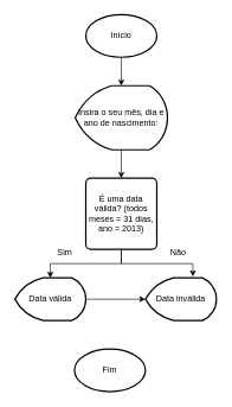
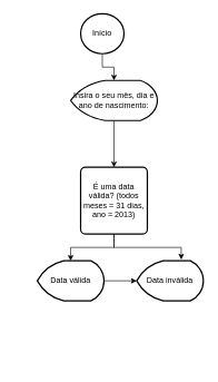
  <mxCell id="0" />
  <mxCell id="1" parent="0" />
  <mxCell id="2" value="" style="edgeStyle=orthogonalEdgeStyle;rounded=0;orthogonalLoop=1;jettySize=auto;html=1;" edge="1" parent="1" source="3" target="9"><mxGeometry relative="1" as="geometry" /></mxCell>
- <mxCell id="3" value="Insira o seu mês, dia e ano de nascimento:" style="strokeWidth=2;html=1;shape=mxgraph.flowchart.display;whiteSpace=wrap;" vertex="1" parent="1"><mxGeometry x="105" y="120" width="130" height="90" as="geometry" /></mxCell>
+ <mxCell id="3" value="Insira o seu mês, dia e ano de nascimento:" style="strokeWidth=2;html=1;shape=mxgraph.flowchart.display;whiteSpace=wrap;" vertex="1" parent="1"><mxGeometry x="105" y="120" width="130" height="60" as="geometry" /></mxCell>
  <mxCell id="4" value="" style="edgeStyle=orthogonalEdgeStyle;rounded=0;orthogonalLoop=1;jettySize=auto;html=1;" edge="1" parent="1" source="5" target="3"><mxGeometry relative="1" as="geometry" /></mxCell>
- <mxCell id="5" value="Início" style="strokeWidth=2;html=1;shape=mxgraph.flowchart.start_1;whiteSpace=wrap;" vertex="1" parent="1"><mxGeometry x="120" y="20" width="100" height="60" as="geometry" /></mxCell>
- <mxCell id="6" value="Fim" style="strokeWidth=2;html=1;shape=mxgraph.flowchart.start_1;whiteSpace=wrap;" vertex="1" parent="1"><mxGeometry x="104" y="490" width="100" height="60" as="geometry" /></mxCell>
+ <mxCell id="5" value="Início" style="strokeWidth=2;html=1;shape=mxgraph.flowchart.start_1;whiteSpace=wrap;" vertex="1" parent="1"><mxGeometry x="120" y="20" width="65" height="60" as="geometry" /></mxCell>
  <mxCell id="7" style="edgeStyle=orthogonalEdgeStyle;rounded=0;orthogonalLoop=1;jettySize=auto;html=1;entryX=0.668;entryY=-0.03;entryDx=0;entryDy=0;entryPerimeter=0;" edge="1" parent="1" source="9" target="12"><mxGeometry relative="1" as="geometry" /></mxCell>
  <mxCell id="8" style="edgeStyle=orthogonalEdgeStyle;rounded=0;orthogonalLoop=1;jettySize=auto;html=1;" edge="1" parent="1" source="9" target="11"><mxGeometry relative="1" as="geometry" /></mxCell>
  <mxCell id="9" value="É uma data válida? (todos meses = 31 dias, ano = 2013)" style="rounded=1;whiteSpace=wrap;html=1;absoluteArcSize=1;arcSize=14;strokeWidth=2;" vertex="1" parent="1"><mxGeometry x="120" y="250" width="100" height="100" as="geometry" /></mxCell>
  <mxCell id="10" style="edgeStyle=orthogonalEdgeStyle;rounded=0;orthogonalLoop=1;jettySize=auto;html=1;" edge="1" parent="1" source="11" target="12"><mxGeometry relative="1" as="geometry" /></mxCell>
- <mxCell id="11" value="Data válida" style="strokeWidth=2;html=1;shape=mxgraph.flowchart.display;whiteSpace=wrap;" vertex="1" parent="1"><mxGeometry x="20" y="390" width="100" height="60" as="geometry" /></mxCell>
+ <mxCell id="11" value="Data válida" style="strokeWidth=2;html=1;shape=mxgraph.flowchart.display;whiteSpace=wrap;" vertex="1" parent="1"><mxGeometry x="55" y="390" width="100" height="60" as="geometry" /></mxCell>
  <mxCell id="12" value="Data inválida" style="strokeWidth=2;html=1;shape=mxgraph.flowchart.display;whiteSpace=wrap;" vertex="1" parent="1"><mxGeometry x="204" y="390" width="100" height="60" as="geometry" /></mxCell>
- <mxCell id="13" value="Sim" style="text;html=1;align=center;verticalAlign=middle;resizable=0;points=[];autosize=1;strokeColor=none;fillColor=none;" vertex="1" parent="1"><mxGeometry x="70" y="340" width="40" height="30" as="geometry" /></mxCell>
- <mxCell id="14" value="Não" style="text;html=1;align=center;verticalAlign=middle;resizable=0;points=[];autosize=1;strokeColor=none;fillColor=none;" vertex="1" parent="1"><mxGeometry x="225" y="340" width="50" height="30" as="geometry" /></mxCell>
